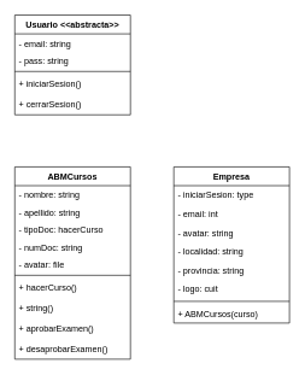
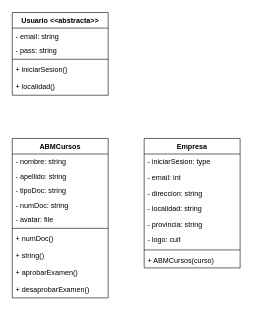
  <mxCell id="0" />
  <mxCell id="1" parent="0" />
  <mxCell id="2" value="Usuario &lt;&lt;abstracta&gt;&gt;" style="swimlane;fontStyle=1;align=center;verticalAlign=top;childLayout=stackLayout;horizontal=1;startSize=26;horizontalStack=0;resizeParent=1;resizeParentMax=0;resizeLast=0;collapsible=1;marginBottom=0;" vertex="1" parent="1"><mxGeometry x="20" y="20" width="160" height="138" as="geometry" /></mxCell>
  <mxCell id="3" value="- email: string" style="text;strokeColor=none;fillColor=none;align=left;verticalAlign=top;spacingLeft=4;spacingRight=4;overflow=hidden;rotatable=0;points=[[0,0.5],[1,0.5]];portConstraint=eastwest;" vertex="1" parent="2"><mxGeometry y="26" width="160" height="24" as="geometry" /></mxCell>
  <mxCell id="4" value="- pass: string" style="text;strokeColor=none;fillColor=none;align=left;verticalAlign=top;spacingLeft=4;spacingRight=4;overflow=hidden;rotatable=0;points=[[0,0.5],[1,0.5]];portConstraint=eastwest;" vertex="1" parent="2"><mxGeometry y="50" width="160" height="24" as="geometry" /></mxCell>
  <mxCell id="5" value="" style="line;strokeWidth=1;fillColor=none;align=left;verticalAlign=middle;spacingTop=-1;spacingLeft=3;spacingRight=3;rotatable=0;labelPosition=right;points=[];portConstraint=eastwest;" vertex="1" parent="2"><mxGeometry y="74" width="160" height="8" as="geometry" /></mxCell>
  <mxCell id="6" value="+ iniciarSesion()" style="text;strokeColor=none;fillColor=none;align=left;verticalAlign=top;spacingLeft=4;spacingRight=4;overflow=hidden;rotatable=0;points=[[0,0.5],[1,0.5]];portConstraint=eastwest;" vertex="1" parent="2"><mxGeometry y="82" width="160" height="28" as="geometry" /></mxCell>
- <mxCell id="7" value="+ cerrarSesion()" style="text;strokeColor=none;fillColor=none;align=left;verticalAlign=top;spacingLeft=4;spacingRight=4;overflow=hidden;rotatable=0;points=[[0,0.5],[1,0.5]];portConstraint=eastwest;" vertex="1" parent="2"><mxGeometry y="110" width="160" height="28" as="geometry" /></mxCell>
+ <mxCell id="7" value="+ localidad()" style="text;strokeColor=none;fillColor=none;align=left;verticalAlign=top;spacingLeft=4;spacingRight=4;overflow=hidden;rotatable=0;points=[[0,0.5],[1,0.5]];portConstraint=eastwest;" vertex="1" parent="2"><mxGeometry y="110" width="160" height="28" as="geometry" /></mxCell>
  <mxCell id="8" value="ABMCursos" style="swimlane;fontStyle=1;align=center;verticalAlign=top;childLayout=stackLayout;horizontal=1;startSize=26;horizontalStack=0;resizeParent=1;resizeParentMax=0;resizeLast=0;collapsible=1;marginBottom=0;" vertex="1" parent="1"><mxGeometry x="20" y="230" width="160" height="266" as="geometry" /></mxCell>
  <mxCell id="9" value="- nombre: string" style="text;strokeColor=none;fillColor=none;align=left;verticalAlign=top;spacingLeft=4;spacingRight=4;overflow=hidden;rotatable=0;points=[[0,0.5],[1,0.5]];portConstraint=eastwest;" vertex="1" parent="8"><mxGeometry y="26" width="160" height="24" as="geometry" /></mxCell>
  <mxCell id="10" value="- apellido: string" style="text;strokeColor=none;fillColor=none;align=left;verticalAlign=top;spacingLeft=4;spacingRight=4;overflow=hidden;rotatable=0;points=[[0,0.5],[1,0.5]];portConstraint=eastwest;" vertex="1" parent="8"><mxGeometry y="50" width="160" height="24" as="geometry" /></mxCell>
- <mxCell id="11" value="- tipoDoc: hacerCurso" style="text;strokeColor=none;fillColor=none;align=left;verticalAlign=top;spacingLeft=4;spacingRight=4;overflow=hidden;rotatable=0;points=[[0,0.5],[1,0.5]];portConstraint=eastwest;" vertex="1" parent="8"><mxGeometry y="74" width="160" height="24" as="geometry" /></mxCell>
+ <mxCell id="11" value="- tipoDoc: string" style="text;strokeColor=none;fillColor=none;align=left;verticalAlign=top;spacingLeft=4;spacingRight=4;overflow=hidden;rotatable=0;points=[[0,0.5],[1,0.5]];portConstraint=eastwest;" vertex="1" parent="8"><mxGeometry y="74" width="160" height="24" as="geometry" /></mxCell>
  <mxCell id="12" value="- numDoc: string" style="text;strokeColor=none;fillColor=none;align=left;verticalAlign=top;spacingLeft=4;spacingRight=4;overflow=hidden;rotatable=0;points=[[0,0.5],[1,0.5]];portConstraint=eastwest;" vertex="1" parent="8"><mxGeometry y="98" width="160" height="24" as="geometry" /></mxCell>
  <mxCell id="13" value="- avatar: file" style="text;strokeColor=none;fillColor=none;align=left;verticalAlign=top;spacingLeft=4;spacingRight=4;overflow=hidden;rotatable=0;points=[[0,0.5],[1,0.5]];portConstraint=eastwest;" vertex="1" parent="8"><mxGeometry y="122" width="160" height="24" as="geometry" /></mxCell>
  <mxCell id="14" value="" style="line;strokeWidth=1;fillColor=none;align=left;verticalAlign=middle;spacingTop=-1;spacingLeft=3;spacingRight=3;rotatable=0;labelPosition=right;points=[];portConstraint=eastwest;" vertex="1" parent="8"><mxGeometry y="146" width="160" height="8" as="geometry" /></mxCell>
- <mxCell id="15" value="+ hacerCurso()" style="text;strokeColor=none;fillColor=none;align=left;verticalAlign=top;spacingLeft=4;spacingRight=4;overflow=hidden;rotatable=0;points=[[0,0.5],[1,0.5]];portConstraint=eastwest;" vertex="1" parent="8"><mxGeometry y="154" width="160" height="28" as="geometry" /></mxCell>
+ <mxCell id="15" value="+ numDoc()" style="text;strokeColor=none;fillColor=none;align=left;verticalAlign=top;spacingLeft=4;spacingRight=4;overflow=hidden;rotatable=0;points=[[0,0.5],[1,0.5]];portConstraint=eastwest;" vertex="1" parent="8"><mxGeometry y="154" width="160" height="28" as="geometry" /></mxCell>
  <mxCell id="16" value="+ string()" style="text;strokeColor=none;fillColor=none;align=left;verticalAlign=top;spacingLeft=4;spacingRight=4;overflow=hidden;rotatable=0;points=[[0,0.5],[1,0.5]];portConstraint=eastwest;" vertex="1" parent="8"><mxGeometry y="182" width="160" height="28" as="geometry" /></mxCell>
  <mxCell id="17" value="+ aprobarExamen()" style="text;strokeColor=none;fillColor=none;align=left;verticalAlign=top;spacingLeft=4;spacingRight=4;overflow=hidden;rotatable=0;points=[[0,0.5],[1,0.5]];portConstraint=eastwest;" vertex="1" parent="8"><mxGeometry y="210" width="160" height="28" as="geometry" /></mxCell>
  <mxCell id="18" value="+ desaprobarExamen()" style="text;strokeColor=none;fillColor=none;align=left;verticalAlign=top;spacingLeft=4;spacingRight=4;overflow=hidden;rotatable=0;points=[[0,0.5],[1,0.5]];portConstraint=eastwest;" vertex="1" parent="8"><mxGeometry y="238" width="160" height="28" as="geometry" /></mxCell>
  <mxCell id="19" value="Empresa" style="swimlane;fontStyle=1;align=center;verticalAlign=top;childLayout=stackLayout;horizontal=1;startSize=26;horizontalStack=0;resizeParent=1;resizeParentMax=0;resizeLast=0;collapsible=1;marginBottom=0;" vertex="1" parent="1"><mxGeometry x="240" y="230" width="160" height="216" as="geometry" /></mxCell>
  <mxCell id="20" value="- iniciarSesion: type" style="text;strokeColor=none;fillColor=none;align=left;verticalAlign=top;spacingLeft=4;spacingRight=4;overflow=hidden;rotatable=0;points=[[0,0.5],[1,0.5]];portConstraint=eastwest;" vertex="1" parent="19"><mxGeometry y="26" width="160" height="26" as="geometry" /></mxCell>
  <mxCell id="21" value="- email: int" style="text;strokeColor=none;fillColor=none;align=left;verticalAlign=top;spacingLeft=4;spacingRight=4;overflow=hidden;rotatable=0;points=[[0,0.5],[1,0.5]];portConstraint=eastwest;" vertex="1" parent="19"><mxGeometry y="52" width="160" height="26" as="geometry" /></mxCell>
- <mxCell id="22" value="- avatar: string" style="text;strokeColor=none;fillColor=none;align=left;verticalAlign=top;spacingLeft=4;spacingRight=4;overflow=hidden;rotatable=0;points=[[0,0.5],[1,0.5]];portConstraint=eastwest;" vertex="1" parent="19"><mxGeometry y="78" width="160" height="26" as="geometry" /></mxCell>
+ <mxCell id="22" value="- direccion: string" style="text;strokeColor=none;fillColor=none;align=left;verticalAlign=top;spacingLeft=4;spacingRight=4;overflow=hidden;rotatable=0;points=[[0,0.5],[1,0.5]];portConstraint=eastwest;" vertex="1" parent="19"><mxGeometry y="78" width="160" height="26" as="geometry" /></mxCell>
  <mxCell id="23" value="- localidad: string" style="text;strokeColor=none;fillColor=none;align=left;verticalAlign=top;spacingLeft=4;spacingRight=4;overflow=hidden;rotatable=0;points=[[0,0.5],[1,0.5]];portConstraint=eastwest;" vertex="1" parent="19"><mxGeometry y="104" width="160" height="26" as="geometry" /></mxCell>
  <mxCell id="24" value="- provincia: string" style="text;strokeColor=none;fillColor=none;align=left;verticalAlign=top;spacingLeft=4;spacingRight=4;overflow=hidden;rotatable=0;points=[[0,0.5],[1,0.5]];portConstraint=eastwest;" vertex="1" parent="19"><mxGeometry y="130" width="160" height="26" as="geometry" /></mxCell>
  <mxCell id="25" value="- logo: cuit" style="text;strokeColor=none;fillColor=none;align=left;verticalAlign=top;spacingLeft=4;spacingRight=4;overflow=hidden;rotatable=0;points=[[0,0.5],[1,0.5]];portConstraint=eastwest;" vertex="1" parent="19"><mxGeometry y="156" width="160" height="26" as="geometry" /></mxCell>
  <mxCell id="26" value="" style="line;strokeWidth=1;fillColor=none;align=left;verticalAlign=middle;spacingTop=-1;spacingLeft=3;spacingRight=3;rotatable=0;labelPosition=right;points=[];portConstraint=eastwest;" vertex="1" parent="19"><mxGeometry y="182" width="160" height="8" as="geometry" /></mxCell>
  <mxCell id="27" value="+ ABMCursos(curso)" style="text;strokeColor=none;fillColor=none;align=left;verticalAlign=top;spacingLeft=4;spacingRight=4;overflow=hidden;rotatable=0;points=[[0,0.5],[1,0.5]];portConstraint=eastwest;" vertex="1" parent="19"><mxGeometry y="190" width="160" height="26" as="geometry" /></mxCell>
